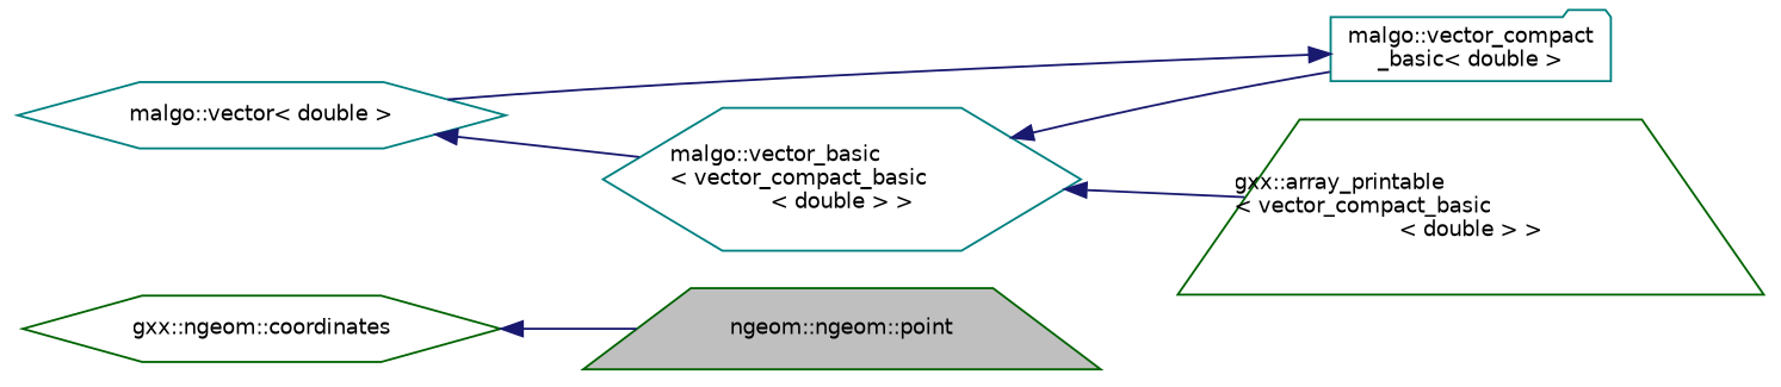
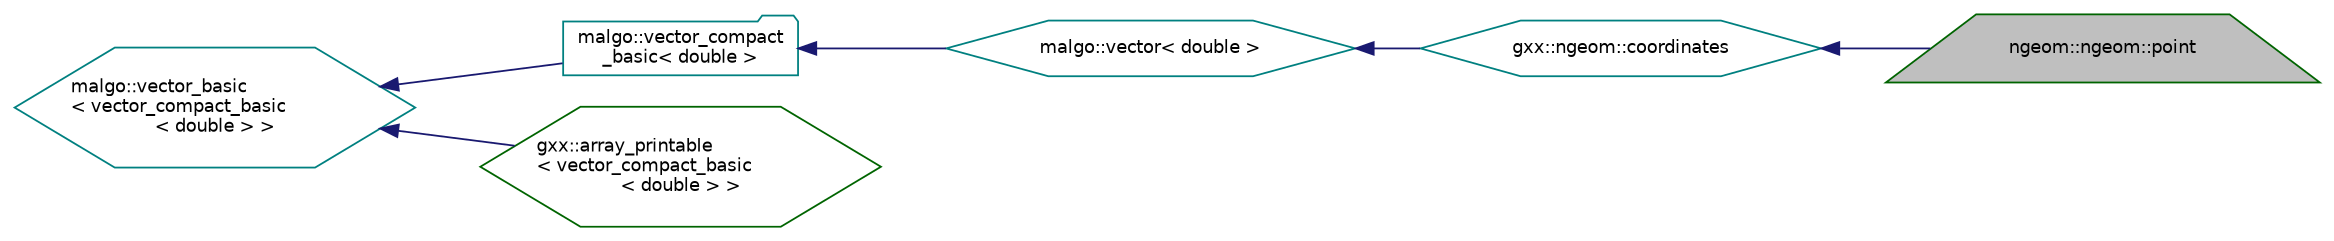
  digraph {
    rankdir=LR
    node [color=darkgreen fillcolor=white fontname=Helvetica fontsize=10 shape=hexagon style=filled]
    edge [color=midnightblue dir=back fontname=Helvetica fontsize=10 labelfontname=Helvetica labelfontsize=10 style=solid]
    n1 [fillcolor=grey75 fontcolor=black height=0.2 label="ngeom::ngeom::point" shape=trapezium width=0.4]
-   n2 [height=0.2 label="gxx::ngeom::coordinates" width=0.4]
+   n2 [color=teal height=0.2 label="gxx::ngeom::coordinates" width=0.4]
    n3 [color=teal height=0.2 label="malgo::vector\< double \>" width=0.4]
    n4 [color=teal height=0.2 label="malgo::vector_compact\l_basic\< double \>" shape=folder width=0.4]
    n5 [color=teal height=0.2 label="malgo::vector_basic\l\< vector_compact_basic\l\< double \> \>" width=0.4]
-   n6 [height=0.2 label="gxx::array_printable\l\< vector_compact_basic\l\< double \> \>" shape=trapezium width=0.4]
+   n6 [height=0.2 label="gxx::array_printable\l\< vector_compact_basic\l\< double \> \>" width=0.4]
    n2 -> n1
-   n3 -> n5
+   n3 -> n2
    n4 -> n3
    n5 -> n4
    n5 -> n6
  }
